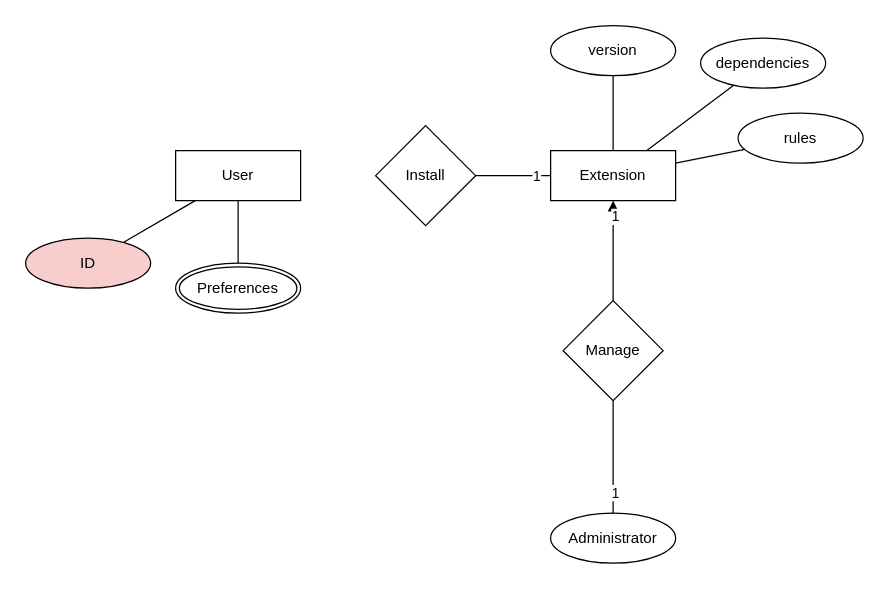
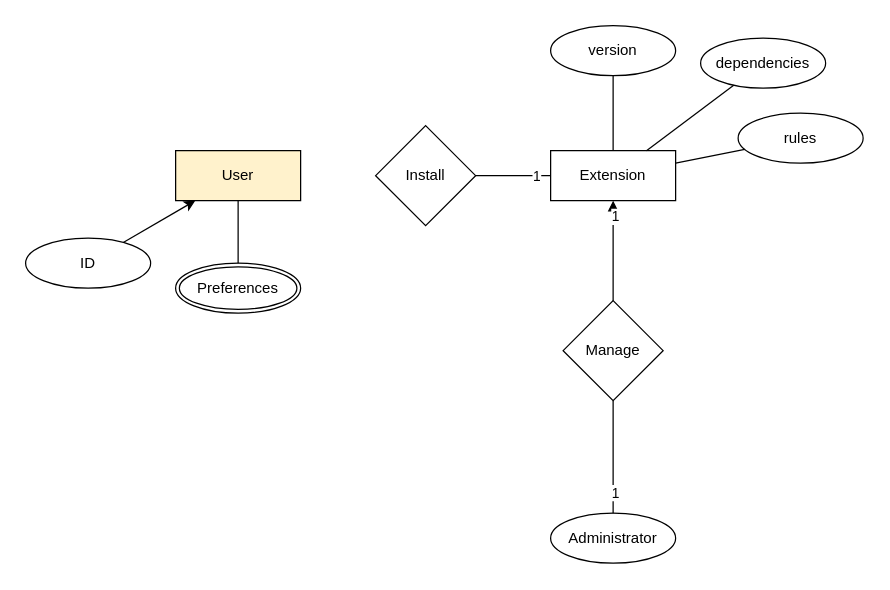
  <mxCell id="0" />
  <mxCell id="1" parent="0" />
- <mxCell id="2" value="User" style="whiteSpace=wrap;html=1;align=center;" vertex="1" parent="1"><mxGeometry x="140" y="120" width="100" height="40" as="geometry" /></mxCell>
+ <mxCell id="2" value="User" style="whiteSpace=wrap;html=1;align=center;fillColor=#fff2cc;" vertex="1" parent="1"><mxGeometry x="140" y="120" width="100" height="40" as="geometry" /></mxCell>
  <mxCell id="3" value="Extension" style="whiteSpace=wrap;html=1;align=center;" vertex="1" parent="1"><mxGeometry x="440" y="120" width="100" height="40" as="geometry" /></mxCell>
  <mxCell id="4" value="Administrator" style="ellipse;whiteSpace=wrap;html=1;align=center;" vertex="1" parent="1"><mxGeometry x="440" y="410" width="100" height="40" as="geometry" /></mxCell>
  <mxCell id="5" value="Install" style="rhombus;whiteSpace=wrap;html=1;" vertex="1" parent="1"><mxGeometry x="300" y="100" width="80" height="80" as="geometry" /></mxCell>
  <mxCell id="6" value="" style="endArrow=none;html=1;rounded=0;exitX=1;exitY=0.5;exitDx=0;exitDy=0;" edge="1" parent="1" source="5" target="3"><mxGeometry width="50" height="50" relative="1" as="geometry"><mxPoint x="395" y="60" as="sourcePoint" /><mxPoint x="455" y="60" as="targetPoint" /></mxGeometry></mxCell>
  <mxCell id="7" value="1" style="edgeLabel;html=1;align=center;verticalAlign=middle;resizable=0;points=[];" vertex="1" connectable="0" parent="6"><mxGeometry x="0.604" relative="1" as="geometry"><mxPoint as="offset" /></mxGeometry></mxCell>
  <mxCell id="8" value="Manage" style="rhombus;whiteSpace=wrap;html=1;" vertex="1" parent="1"><mxGeometry x="450" y="240" width="80" height="80" as="geometry" /></mxCell>
  <mxCell id="9" value="" style="endArrow=block;html=1;rounded=0;" edge="1" parent="1" source="8" target="3"><mxGeometry width="50" height="50" relative="1" as="geometry"><mxPoint x="400" y="190" as="sourcePoint" /><mxPoint x="450" y="190" as="targetPoint" /></mxGeometry></mxCell>
  <mxCell id="10" value="1" style="edgeLabel;html=1;align=center;verticalAlign=middle;resizable=0;points=[];" vertex="1" connectable="0" parent="9"><mxGeometry x="0.707" y="-1" relative="1" as="geometry"><mxPoint as="offset" /></mxGeometry></mxCell>
  <mxCell id="11" value="" style="endArrow=none;html=1;rounded=0;" edge="1" parent="1" source="4" target="8"><mxGeometry width="50" height="50" relative="1" as="geometry"><mxPoint x="380" y="340" as="sourcePoint" /><mxPoint x="380" y="270" as="targetPoint" /></mxGeometry></mxCell>
  <mxCell id="12" value="1" style="edgeLabel;html=1;align=center;verticalAlign=middle;resizable=0;points=[];" vertex="1" connectable="0" parent="11"><mxGeometry x="-0.633" y="-1" relative="1" as="geometry"><mxPoint as="offset" /></mxGeometry></mxCell>
- <mxCell id="13" value="ID" style="ellipse;whiteSpace=wrap;html=1;align=center;fillColor=#f8cecc;" vertex="1" parent="1"><mxGeometry x="20" y="190" width="100" height="40" as="geometry" /></mxCell>
+ <mxCell id="13" value="ID" style="ellipse;whiteSpace=wrap;html=1;align=center;" vertex="1" parent="1"><mxGeometry x="20" y="190" width="100" height="40" as="geometry" /></mxCell>
  <mxCell id="14" value="Preferences" style="ellipse;shape=doubleEllipse;margin=3;whiteSpace=wrap;html=1;align=center;" vertex="1" parent="1"><mxGeometry x="140" y="210" width="100" height="40" as="geometry" /></mxCell>
- <mxCell id="15" value="" style="endArrow=none;html=1;rounded=0;" edge="1" parent="1" source="13" target="2"><mxGeometry width="50" height="50" relative="1" as="geometry"><mxPoint x="50" y="139.57" as="sourcePoint" /><mxPoint x="110" y="139.57" as="targetPoint" /></mxGeometry></mxCell>
+ <mxCell id="15" value="" style="endArrow=classic;html=1;rounded=0;" edge="1" parent="1" source="13" target="2"><mxGeometry width="50" height="50" relative="1" as="geometry"><mxPoint x="50" y="139.57" as="sourcePoint" /><mxPoint x="110" y="139.57" as="targetPoint" /></mxGeometry></mxCell>
  <mxCell id="16" value="" style="endArrow=none;html=1;rounded=0;" edge="1" parent="1" source="2" target="14"><mxGeometry width="50" height="50" relative="1" as="geometry"><mxPoint x="170" y="180" as="sourcePoint" /><mxPoint x="230" y="180" as="targetPoint" /></mxGeometry></mxCell>
  <mxCell id="17" value="version" style="ellipse;whiteSpace=wrap;html=1;align=center;" vertex="1" parent="1"><mxGeometry x="440" y="20" width="100" height="40" as="geometry" /></mxCell>
  <mxCell id="18" value="dependencies" style="ellipse;whiteSpace=wrap;html=1;align=center;" vertex="1" parent="1"><mxGeometry x="560" y="30" width="100" height="40" as="geometry" /></mxCell>
  <mxCell id="19" value="rules" style="ellipse;whiteSpace=wrap;html=1;align=center;" vertex="1" parent="1"><mxGeometry x="590" y="90" width="100" height="40" as="geometry" /></mxCell>
  <mxCell id="20" value="" style="endArrow=none;html=1;rounded=0;" edge="1" parent="1" source="3" target="17"><mxGeometry width="50" height="50" relative="1" as="geometry"><mxPoint x="289.67" y="54" as="sourcePoint" /><mxPoint x="347.67" y="20" as="targetPoint" /></mxGeometry></mxCell>
  <mxCell id="21" value="" style="endArrow=none;html=1;rounded=0;" edge="1" parent="1" source="3" target="18"><mxGeometry width="50" height="50" relative="1" as="geometry"><mxPoint x="392" y="74" as="sourcePoint" /><mxPoint x="450" y="40" as="targetPoint" /></mxGeometry></mxCell>
  <mxCell id="22" value="" style="endArrow=none;html=1;rounded=0;" edge="1" parent="1" source="3" target="19"><mxGeometry width="50" height="50" relative="1" as="geometry"><mxPoint x="441" y="90" as="sourcePoint" /><mxPoint x="499" y="56" as="targetPoint" /></mxGeometry></mxCell>
